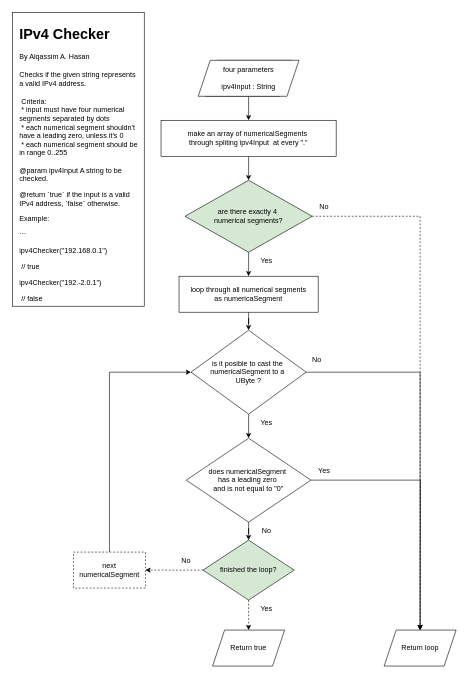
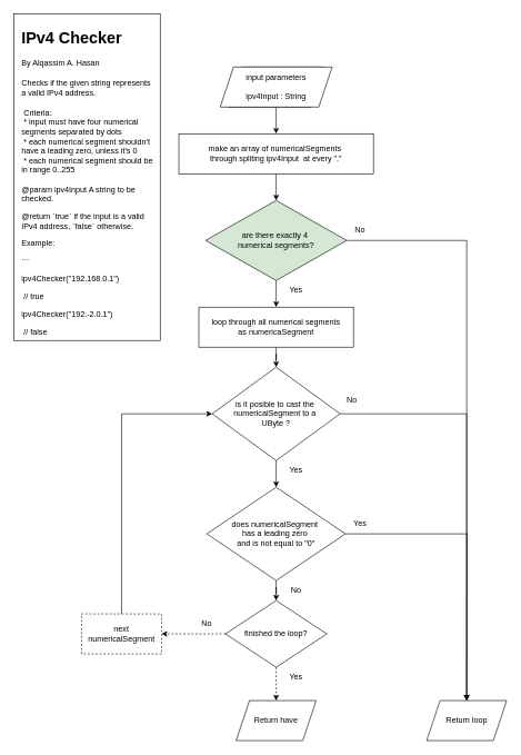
  <mxCell id="0" />
  <mxCell id="1" parent="0" />
  <mxCell id="2" style="edgeStyle=orthogonalEdgeStyle;rounded=0;orthogonalLoop=1;jettySize=auto;html=1;entryX=0.5;entryY=0;entryDx=0;entryDy=0;" edge="1" parent="1" source="3" target="5"><mxGeometry relative="1" as="geometry" /></mxCell>
  <mxCell id="3" value="&lt;div&gt;input parameter&lt;/div&gt;&lt;div&gt;&lt;br&gt;&lt;/div&gt;&lt;div&gt;ipv4Input : String&lt;/div&gt;" style="shape=parallelogram;perimeter=parallelogramPerimeter;whiteSpace=wrap;html=1;fixedSize=1;" vertex="1" parent="1"><mxGeometry x="342" y="100" width="144" height="60" as="geometry" /></mxCell>
  <mxCell id="4" value="" style="edgeStyle=orthogonalEdgeStyle;rounded=0;orthogonalLoop=1;jettySize=auto;html=1;" edge="1" parent="1" source="5" target="9"><mxGeometry relative="1" as="geometry" /></mxCell>
  <mxCell id="5" value="&lt;div&gt;make an array of numericalSegments&amp;nbsp;&lt;/div&gt;&lt;div&gt;through spliting ipv4Input&amp;nbsp; at every &quot;.&quot;&lt;/div&gt;" style="rounded=0;whiteSpace=wrap;html=1;" vertex="1" parent="1"><mxGeometry x="268" y="200" width="292" height="60" as="geometry" /></mxCell>
- <mxCell id="6" value="&lt;div&gt;four parameters&lt;/div&gt;&lt;div&gt;&lt;br&gt;&lt;/div&gt;&lt;div&gt;ipv4Input : String&lt;/div&gt;" style="shape=parallelogram;perimeter=parallelogramPerimeter;whiteSpace=wrap;html=1;fixedSize=1;" vertex="1" parent="1"><mxGeometry x="330" y="100" width="168" height="60" as="geometry" /></mxCell>
- <mxCell id="7" style="edgeStyle=orthogonalEdgeStyle;rounded=0;orthogonalLoop=1;jettySize=auto;html=1;entryX=0.5;entryY=0;entryDx=0;entryDy=0;dashed=1;" edge="1" parent="1" source="9" target="10"><mxGeometry relative="1" as="geometry" /></mxCell>
+ <mxCell id="6" value="&lt;div&gt;input parameters&lt;/div&gt;&lt;div&gt;&lt;br&gt;&lt;/div&gt;&lt;div&gt;ipv4Input : String&lt;/div&gt;" style="shape=parallelogram;perimeter=parallelogramPerimeter;whiteSpace=wrap;html=1;fixedSize=1;" vertex="1" parent="1"><mxGeometry x="330" y="100" width="168" height="60" as="geometry" /></mxCell>
+ <mxCell id="7" style="edgeStyle=orthogonalEdgeStyle;rounded=0;orthogonalLoop=1;jettySize=auto;html=1;entryX=0.5;entryY=0;entryDx=0;entryDy=0;" edge="1" parent="1" source="9" target="10"><mxGeometry relative="1" as="geometry" /></mxCell>
  <mxCell id="8" value="" style="edgeStyle=orthogonalEdgeStyle;rounded=0;orthogonalLoop=1;jettySize=auto;html=1;" edge="1" parent="1" source="9" target="13"><mxGeometry relative="1" as="geometry" /></mxCell>
  <mxCell id="9" value="&lt;div&gt;are there exactly 4&amp;nbsp;&lt;/div&gt;&lt;div&gt;numerical segments?&lt;/div&gt;" style="rhombus;whiteSpace=wrap;html=1;rounded=0;fillColor=#d5e8d4;" vertex="1" parent="1"><mxGeometry x="308" y="300" width="212" height="120" as="geometry" /></mxCell>
  <mxCell id="10" value="Return loop" style="shape=parallelogram;perimeter=parallelogramPerimeter;whiteSpace=wrap;html=1;fixedSize=1;" vertex="1" parent="1"><mxGeometry x="640" y="1050" width="120" height="60" as="geometry" /></mxCell>
  <mxCell id="11" value="No" style="text;html=1;align=center;verticalAlign=middle;whiteSpace=wrap;rounded=0;" vertex="1" parent="1"><mxGeometry x="510" y="330" width="60" height="30" as="geometry" /></mxCell>
  <mxCell id="12" value="" style="edgeStyle=orthogonalEdgeStyle;rounded=0;orthogonalLoop=1;jettySize=auto;html=1;" edge="1" parent="1" source="13" target="17"><mxGeometry relative="1" as="geometry" /></mxCell>
  <mxCell id="13" value="&lt;div&gt;loop through all numerical segments &lt;br&gt;&lt;/div&gt;&lt;div&gt;as numericaSegment &lt;/div&gt;" style="whiteSpace=wrap;html=1;rounded=0;" vertex="1" parent="1"><mxGeometry x="298" y="460" width="232" height="60" as="geometry" /></mxCell>
  <mxCell id="14" value="Yes " style="text;html=1;align=center;verticalAlign=middle;whiteSpace=wrap;rounded=0;" vertex="1" parent="1"><mxGeometry x="414" y="420" width="60" height="30" as="geometry" /></mxCell>
  <mxCell id="15" style="edgeStyle=orthogonalEdgeStyle;rounded=0;orthogonalLoop=1;jettySize=auto;html=1;entryX=0.5;entryY=0;entryDx=0;entryDy=0;" edge="1" parent="1" source="17" target="10"><mxGeometry relative="1" as="geometry" /></mxCell>
  <mxCell id="16" style="edgeStyle=orthogonalEdgeStyle;rounded=0;orthogonalLoop=1;jettySize=auto;html=1;entryX=0.5;entryY=0;entryDx=0;entryDy=0;" edge="1" parent="1" source="17" target="22"><mxGeometry relative="1" as="geometry" /></mxCell>
  <mxCell id="17" value="&lt;div&gt;is it posible to cast the&amp;nbsp;&lt;/div&gt;&lt;div&gt;numericalSegment to a&amp;nbsp;&lt;/div&gt;&lt;div&gt;UByte ?&lt;/div&gt;" style="rhombus;whiteSpace=wrap;html=1;rounded=0;" vertex="1" parent="1"><mxGeometry x="318" y="550" width="192" height="140" as="geometry" /></mxCell>
  <mxCell id="18" value="No" style="text;html=1;align=center;verticalAlign=middle;whiteSpace=wrap;rounded=0;" vertex="1" parent="1"><mxGeometry x="498" y="585" width="60" height="30" as="geometry" /></mxCell>
  <mxCell id="19" value="Yes " style="text;html=1;align=center;verticalAlign=middle;whiteSpace=wrap;rounded=0;" vertex="1" parent="1"><mxGeometry x="414" y="690" width="60" height="30" as="geometry" /></mxCell>
  <mxCell id="20" style="edgeStyle=orthogonalEdgeStyle;rounded=0;orthogonalLoop=1;jettySize=auto;html=1;" edge="1" parent="1" source="22"><mxGeometry relative="1" as="geometry"><mxPoint x="700" y="1050" as="targetPoint" /></mxGeometry></mxCell>
  <mxCell id="21" value="" style="edgeStyle=orthogonalEdgeStyle;rounded=0;orthogonalLoop=1;jettySize=auto;html=1;" edge="1" parent="1" source="22" target="27"><mxGeometry relative="1" as="geometry" /></mxCell>
  <mxCell id="22" value="&lt;div&gt;does numericalSegment&amp;nbsp;&lt;/div&gt;&lt;div&gt;has a leading zero&amp;nbsp;&lt;/div&gt;&lt;div&gt;and is not equal to &quot;0&quot;&lt;/div&gt;" style="rhombus;whiteSpace=wrap;html=1;rounded=0;" vertex="1" parent="1"><mxGeometry x="310" y="730" width="208" height="140" as="geometry" /></mxCell>
  <mxCell id="23" value="Yes " style="text;html=1;align=center;verticalAlign=middle;whiteSpace=wrap;rounded=0;" vertex="1" parent="1"><mxGeometry x="510" y="770" width="60" height="30" as="geometry" /></mxCell>
  <mxCell id="24" value="No" style="text;html=1;align=center;verticalAlign=middle;whiteSpace=wrap;rounded=0;" vertex="1" parent="1"><mxGeometry x="414" y="870" width="60" height="30" as="geometry" /></mxCell>
  <mxCell id="25" value="" style="edgeStyle=orthogonalEdgeStyle;rounded=0;orthogonalLoop=1;jettySize=auto;html=1;dashed=1;" edge="1" parent="1" source="27" target="29"><mxGeometry relative="1" as="geometry" /></mxCell>
  <mxCell id="26" style="edgeStyle=orthogonalEdgeStyle;rounded=0;orthogonalLoop=1;jettySize=auto;html=1;entryX=0.5;entryY=0;entryDx=0;entryDy=0;dashed=1;" edge="1" parent="1" source="27" target="30"><mxGeometry relative="1" as="geometry" /></mxCell>
- <mxCell id="27" value="finished the loop? " style="rhombus;whiteSpace=wrap;html=1;rounded=0;fillColor=#d5e8d4;" vertex="1" parent="1"><mxGeometry x="338" y="900" width="152" height="100" as="geometry" /></mxCell>
+ <mxCell id="27" value="finished the loop? " style="rhombus;whiteSpace=wrap;html=1;rounded=0;" vertex="1" parent="1"><mxGeometry x="338" y="900" width="152" height="100" as="geometry" /></mxCell>
  <mxCell id="28" style="edgeStyle=orthogonalEdgeStyle;rounded=0;orthogonalLoop=1;jettySize=auto;html=1;entryX=0;entryY=0.5;entryDx=0;entryDy=0;" edge="1" parent="1" source="29" target="17"><mxGeometry relative="1" as="geometry"><Array as="points"><mxPoint x="182" y="620" /></Array></mxGeometry></mxCell>
  <mxCell id="29" value="next numericalSegment " style="whiteSpace=wrap;html=1;rounded=0;dashed=1;" vertex="1" parent="1"><mxGeometry x="122" y="920" width="120" height="60" as="geometry" /></mxCell>
- <mxCell id="30" value="Return true" style="shape=parallelogram;perimeter=parallelogramPerimeter;whiteSpace=wrap;html=1;fixedSize=1;" vertex="1" parent="1"><mxGeometry x="354" y="1050" width="120" height="60" as="geometry" /></mxCell>
+ <mxCell id="30" value="Return have" style="shape=parallelogram;perimeter=parallelogramPerimeter;whiteSpace=wrap;html=1;fixedSize=1;" vertex="1" parent="1"><mxGeometry x="354" y="1050" width="120" height="60" as="geometry" /></mxCell>
  <mxCell id="31" value="No" style="text;html=1;align=center;verticalAlign=middle;whiteSpace=wrap;rounded=0;" vertex="1" parent="1"><mxGeometry x="280" y="920" width="60" height="30" as="geometry" /></mxCell>
  <mxCell id="32" value="Yes " style="text;html=1;align=center;verticalAlign=middle;whiteSpace=wrap;rounded=0;" vertex="1" parent="1"><mxGeometry x="414" y="1000" width="60" height="30" as="geometry" /></mxCell>
  <mxCell id="33" value="&lt;h1&gt;IPv4 Checker&lt;/h1&gt;&lt;div&gt;By Alqassim A. Hasan&lt;/div&gt;&lt;h1 style=&quot;margin-top: 0px;&quot;&gt;&lt;/h1&gt;&lt;p&gt;Checks if the given string represents a valid IPv4 address.&lt;br&gt;&lt;br&gt;&amp;nbsp;Criteria:&lt;br&gt;&amp;nbsp;* input must have four numerical segments separated by dots&lt;br&gt;&amp;nbsp;* each numerical segment shouldn't have a leading zero, unless it's 0&lt;br&gt;&amp;nbsp;* each numerical segment should be in range 0..255&lt;br&gt;&lt;br&gt;@param ipv4Input A string to be checked.&lt;br&gt;&lt;/p&gt;&lt;p&gt;@return `true` if the input is a valid IPv4 address, `false` otherwise.&lt;br&gt;&lt;/p&gt;&lt;p&gt;Example:&lt;br&gt;&lt;/p&gt;&lt;p&gt;```&lt;br&gt;&lt;/p&gt;&lt;p&gt;ipv4Checker(&quot;192.168.0.1&quot;)&lt;br&gt;&lt;/p&gt;&lt;p&gt;&amp;nbsp;// true&lt;br&gt;&lt;/p&gt;&lt;p&gt;ipv4Checker(&quot;192.-2.0.1&quot;)&lt;br&gt;&lt;/p&gt;&lt;p&gt;&amp;nbsp;// false&lt;br&gt;&lt;/p&gt;&lt;p&gt;```&lt;/p&gt;&lt;p&gt;&lt;br&gt;&lt;/p&gt;" style="text;html=1;whiteSpace=wrap;overflow=hidden;rounded=0;fillColor=default;spacingLeft=10;spacingBottom=0;spacingRight=10;strokeColor=default;" vertex="1" parent="1"><mxGeometry x="20" y="20" width="220" height="490" as="geometry" /></mxCell>
